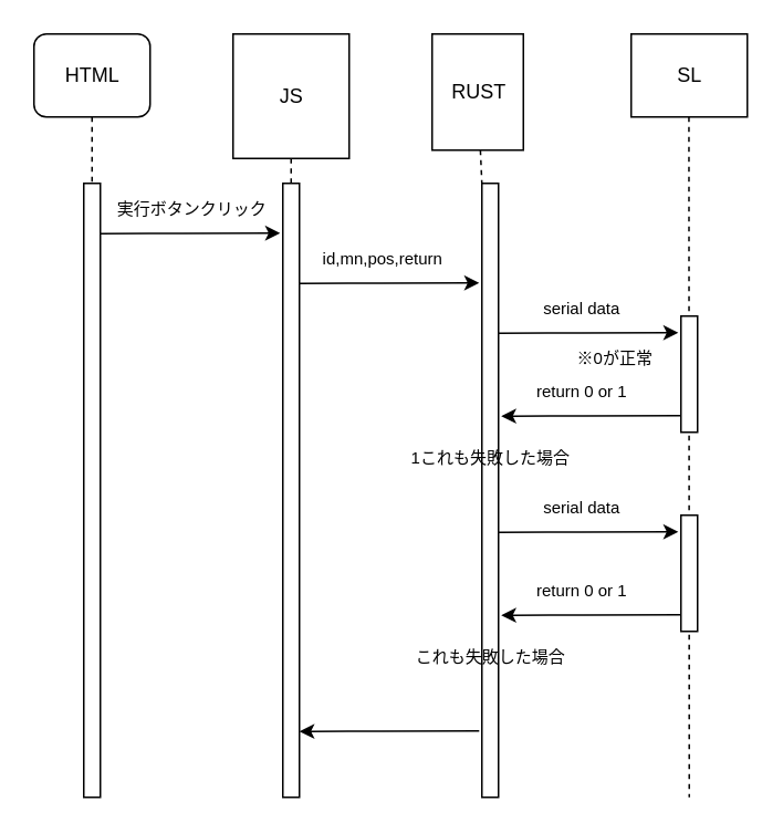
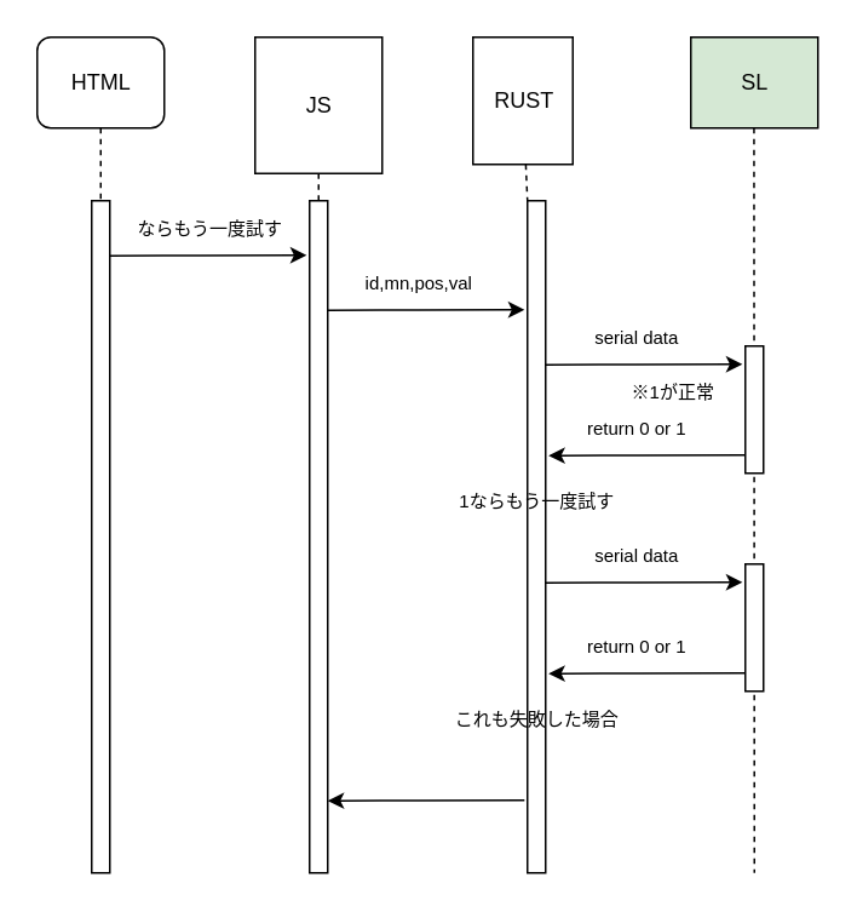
  <mxCell id="0" />
  <mxCell id="1" parent="0" />
  <mxCell id="2" value="" style="html=1;points=[];perimeter=orthogonalPerimeter;" vertex="1" parent="1"><mxGeometry x="170" y="110" width="10" height="370" as="geometry" /></mxCell>
  <mxCell id="3" style="edgeStyle=none;html=1;endArrow=none;endFill=0;dashed=1;" edge="1" parent="1" source="4" target="2"><mxGeometry relative="1" as="geometry" /></mxCell>
  <mxCell id="4" value="JS" style="html=1;" vertex="1" parent="1"><mxGeometry x="140" y="20" width="70" height="75" as="geometry" /></mxCell>
  <mxCell id="5" value="" style="html=1;points=[];perimeter=orthogonalPerimeter;" vertex="1" parent="1"><mxGeometry x="290" y="110" width="10" height="370" as="geometry" /></mxCell>
  <mxCell id="6" style="edgeStyle=none;html=1;endArrow=none;endFill=0;dashed=1;" edge="1" source="7" target="5" parent="1"><mxGeometry relative="1" as="geometry" /></mxCell>
  <mxCell id="7" value="RUST" style="html=1;" vertex="1" parent="1"><mxGeometry x="260" y="20" width="55" height="70" as="geometry" /></mxCell>
- <mxCell id="8" value="SL" style="html=1;" vertex="1" parent="1"><mxGeometry x="380" y="20" width="70" height="50" as="geometry" /></mxCell>
+ <mxCell id="8" value="SL" style="html=1;fillColor=#d5e8d4;" vertex="1" parent="1"><mxGeometry x="380" y="20" width="70" height="50" as="geometry" /></mxCell>
  <mxCell id="9" value="" style="endArrow=classic;html=1;entryX=-0.116;entryY=0.103;entryDx=0;entryDy=0;entryPerimeter=0;exitX=1.047;exitY=0.104;exitDx=0;exitDy=0;exitPerimeter=0;" edge="1" parent="1"><mxGeometry width="50" height="50" relative="1" as="geometry"><mxPoint x="300" y="200.29" as="sourcePoint" /><mxPoint x="408.37" y="200" as="targetPoint" /><Array as="points"><mxPoint x="339.53" y="200.13" /></Array></mxGeometry></mxCell>
  <mxCell id="10" value="" style="html=1;points=[];perimeter=orthogonalPerimeter;" vertex="1" parent="1"><mxGeometry x="50" y="110" width="10" height="370" as="geometry" /></mxCell>
  <mxCell id="11" style="edgeStyle=none;html=1;endArrow=none;endFill=0;dashed=1;" edge="1" source="12" target="10" parent="1"><mxGeometry relative="1" as="geometry" /></mxCell>
  <mxCell id="12" value="HTML" style="html=1;rounded=1;" vertex="1" parent="1"><mxGeometry y="20" width="70" height="50" as="geometry" x="20" /></mxCell>
  <mxCell id="13" value="" style="endArrow=classic;html=1;entryX=-0.116;entryY=0.103;entryDx=0;entryDy=0;entryPerimeter=0;exitX=1.047;exitY=0.104;exitDx=0;exitDy=0;exitPerimeter=0;" edge="1" parent="1"><mxGeometry width="50" height="50" relative="1" as="geometry"><mxPoint x="60" y="140.29" as="sourcePoint" /><mxPoint x="168.37" y="140" as="targetPoint" /><Array as="points"><mxPoint x="99.53" y="140.13" /></Array></mxGeometry></mxCell>
- <mxCell id="14" value="実行ボタンクリック" style="text;html=1;align=center;verticalAlign=middle;resizable=0;points=[];autosize=1;strokeColor=none;fillColor=none;fontSize=10;" vertex="1" parent="1"><mxGeometry x="60" y="110" width="110" height="30" as="geometry" /></mxCell>
+ <mxCell id="14" value="ならもう一度試す" style="text;html=1;align=center;verticalAlign=middle;resizable=0;points=[];autosize=1;strokeColor=none;fillColor=none;fontSize=10;" vertex="1" parent="1"><mxGeometry x="60" y="110" width="110" height="30" as="geometry" /></mxCell>
  <mxCell id="15" value="" style="endArrow=classic;html=1;entryX=-0.116;entryY=0.103;entryDx=0;entryDy=0;entryPerimeter=0;exitX=1.047;exitY=0.104;exitDx=0;exitDy=0;exitPerimeter=0;" edge="1" parent="1"><mxGeometry width="50" height="50" relative="1" as="geometry"><mxPoint x="180" y="170.29" as="sourcePoint" /><mxPoint x="288.37" y="170" as="targetPoint" /><Array as="points"><mxPoint x="219.53" y="170.13" /></Array></mxGeometry></mxCell>
- <mxCell id="16" value="id,mn,pos,return" style="text;html=1;align=center;verticalAlign=middle;resizable=0;points=[];autosize=1;strokeColor=none;fillColor=none;fontSize=10;" vertex="1" parent="1"><mxGeometry x="190" y="140" width="80" height="30" as="geometry" /></mxCell>
+ <mxCell id="16" value="id,mn,pos,val" style="text;html=1;align=center;verticalAlign=middle;resizable=0;points=[];autosize=1;strokeColor=none;fillColor=none;fontSize=10;" vertex="1" parent="1"><mxGeometry x="190" y="140" width="80" height="30" as="geometry" /></mxCell>
  <mxCell id="17" value="serial data" style="text;html=1;align=center;verticalAlign=middle;resizable=0;points=[];autosize=1;strokeColor=none;fillColor=none;fontSize=10;" vertex="1" parent="1"><mxGeometry x="315" y="170" width="70" height="30" as="geometry" /></mxCell>
  <mxCell id="18" style="edgeStyle=none;html=1;endArrow=none;endFill=0;dashed=1;" edge="1" parent="1"><mxGeometry relative="1" as="geometry"><mxPoint x="414.8" y="70" as="sourcePoint" /><mxPoint x="415" y="480" as="targetPoint" /></mxGeometry></mxCell>
  <mxCell id="19" value="" style="html=1;points=[];perimeter=orthogonalPerimeter;" vertex="1" parent="1"><mxGeometry x="410" y="190" width="10" height="70" as="geometry" /></mxCell>
  <mxCell id="20" value="" style="endArrow=classic;html=1;entryX=-0.116;entryY=0.103;entryDx=0;entryDy=0;entryPerimeter=0;exitX=1.047;exitY=0.104;exitDx=0;exitDy=0;exitPerimeter=0;" edge="1" parent="1"><mxGeometry width="50" height="50" relative="1" as="geometry"><mxPoint x="410" y="250" as="sourcePoint" /><mxPoint x="301.63" y="250.29" as="targetPoint" /><Array as="points"><mxPoint x="341.16" y="250.13" /></Array></mxGeometry></mxCell>
  <mxCell id="21" value="return 0 or 1" style="text;html=1;align=center;verticalAlign=middle;resizable=0;points=[];autosize=1;strokeColor=none;fillColor=none;fontSize=10;" vertex="1" parent="1"><mxGeometry x="310" y="220" width="80" height="30" as="geometry" /></mxCell>
- <mxCell id="22" value="1これも失敗した場合" style="text;html=1;align=center;verticalAlign=middle;resizable=0;points=[];autosize=1;strokeColor=none;fillColor=none;fontSize=10;" vertex="1" parent="1"><mxGeometry x="240" y="260" width="110" height="30" as="geometry" /></mxCell>
+ <mxCell id="22" value="1ならもう一度試す" style="text;html=1;align=center;verticalAlign=middle;resizable=0;points=[];autosize=1;strokeColor=none;fillColor=none;fontSize=10;" vertex="1" parent="1"><mxGeometry x="240" y="260" width="110" height="30" as="geometry" /></mxCell>
  <mxCell id="23" value="" style="endArrow=classic;html=1;entryX=-0.116;entryY=0.103;entryDx=0;entryDy=0;entryPerimeter=0;exitX=1.047;exitY=0.104;exitDx=0;exitDy=0;exitPerimeter=0;" edge="1" parent="1"><mxGeometry width="50" height="50" relative="1" as="geometry"><mxPoint x="300" y="320.29" as="sourcePoint" /><mxPoint x="408.37" y="320" as="targetPoint" /><Array as="points"><mxPoint x="339.53" y="320.13" /></Array></mxGeometry></mxCell>
  <mxCell id="24" value="serial data" style="text;html=1;align=center;verticalAlign=middle;resizable=0;points=[];autosize=1;strokeColor=none;fillColor=none;fontSize=10;" vertex="1" parent="1"><mxGeometry x="315" y="290" width="70" height="30" as="geometry" /></mxCell>
  <mxCell id="25" value="" style="html=1;points=[];perimeter=orthogonalPerimeter;" vertex="1" parent="1"><mxGeometry x="410" y="310" width="10" height="70" as="geometry" /></mxCell>
  <mxCell id="26" value="" style="endArrow=classic;html=1;entryX=-0.116;entryY=0.103;entryDx=0;entryDy=0;entryPerimeter=0;exitX=1.047;exitY=0.104;exitDx=0;exitDy=0;exitPerimeter=0;" edge="1" parent="1"><mxGeometry width="50" height="50" relative="1" as="geometry"><mxPoint x="410" y="370" as="sourcePoint" /><mxPoint x="301.63" y="370.29" as="targetPoint" /><Array as="points"><mxPoint x="341.16" y="370.13" /></Array></mxGeometry></mxCell>
  <mxCell id="27" value="return 0 or 1" style="text;html=1;align=center;verticalAlign=middle;resizable=0;points=[];autosize=1;strokeColor=none;fillColor=none;fontSize=10;" vertex="1" parent="1"><mxGeometry x="310" y="340" width="80" height="30" as="geometry" /></mxCell>
  <mxCell id="28" value="これも失敗した場合" style="text;html=1;align=center;verticalAlign=middle;resizable=0;points=[];autosize=1;strokeColor=none;fillColor=none;fontSize=10;" vertex="1" parent="1"><mxGeometry x="240" y="380" width="110" height="30" as="geometry" /></mxCell>
  <mxCell id="29" value="" style="endArrow=classic;html=1;entryX=-0.116;entryY=0.103;entryDx=0;entryDy=0;entryPerimeter=0;exitX=1.047;exitY=0.104;exitDx=0;exitDy=0;exitPerimeter=0;" edge="1" parent="1"><mxGeometry width="50" height="50" relative="1" as="geometry"><mxPoint x="288.37" y="440" as="sourcePoint" /><mxPoint x="180" y="440.29" as="targetPoint" /><Array as="points"><mxPoint x="219.53" y="440.13" /></Array></mxGeometry></mxCell>
- <mxCell id="30" value="※0が正常" style="text;html=1;align=center;verticalAlign=middle;resizable=0;points=[];autosize=1;strokeColor=none;fillColor=none;fontSize=10;" vertex="1" parent="1"><mxGeometry x="335" y="200" width="70" height="30" as="geometry" /></mxCell>
+ <mxCell id="30" value="※1が正常" style="text;html=1;align=center;verticalAlign=middle;resizable=0;points=[];autosize=1;strokeColor=none;fillColor=none;fontSize=10;" vertex="1" parent="1"><mxGeometry x="335" y="200" width="70" height="30" as="geometry" /></mxCell>
